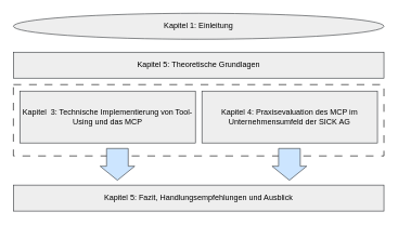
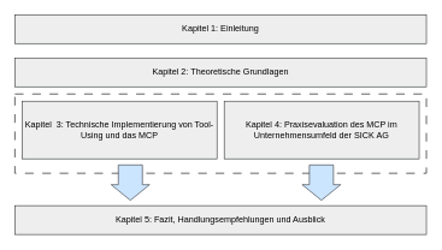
  <mxCell id="0" />
  <mxCell id="1" parent="0" />
  <mxCell id="2" value="" style="rounded=0;whiteSpace=wrap;html=1;dashed=1;dashPattern=12 12;" parent="1" vertex="1"><mxGeometry x="20" y="130" width="570" height="110" as="geometry" /></mxCell>
- <mxCell id="3" value="Kapitel 1: Einleitung" style="ellipse;whiteSpace=wrap;html=1;fillColor=#eeeeee;strokeColor=#36393d;" parent="1" vertex="1"><mxGeometry x="20" y="20" width="570" height="40" as="geometry" /></mxCell>
- <mxCell id="4" value="Kapitel 5: Theoretische Grundlagen" style="rounded=0;whiteSpace=wrap;html=1;fillColor=#eeeeee;strokeColor=#36393d;" parent="1" vertex="1"><mxGeometry x="20" y="80" width="570" height="40" as="geometry" /></mxCell>
+ <mxCell id="3" value="Kapitel 1: Einleitung" style="rounded=0;whiteSpace=wrap;html=1;fillColor=#eeeeee;strokeColor=#36393d;" parent="1" vertex="1"><mxGeometry x="20" y="20" width="570" height="40" as="geometry" /></mxCell>
+ <mxCell id="4" value="Kapitel 2: Theoretische Grundlagen" style="rounded=0;whiteSpace=wrap;html=1;fillColor=#eeeeee;strokeColor=#36393d;" parent="1" vertex="1"><mxGeometry x="20" y="80" width="570" height="40" as="geometry" /></mxCell>
  <mxCell id="5" value="Kapitel&amp;nbsp; 3: Technische Implementierung von Tool-Using und das MCP" style="rounded=0;whiteSpace=wrap;html=1;fillColor=#eeeeee;strokeColor=#36393d;" parent="1" vertex="1"><mxGeometry x="30" y="140" width="270" height="80" as="geometry" /></mxCell>
  <mxCell id="6" value="&lt;div&gt;&lt;br&gt;&lt;/div&gt;&lt;div&gt;Kapitel 4: Praxisevaluation des MCP im Unternehmensumfeld der SICK AG&lt;/div&gt;&lt;div&gt;&lt;br&gt;&lt;/div&gt;" style="rounded=0;whiteSpace=wrap;html=1;fillColor=#eeeeee;strokeColor=#36393d;" parent="1" vertex="1"><mxGeometry x="310" y="140" width="270" height="80" as="geometry" /></mxCell>
  <mxCell id="7" value="Kapitel 5: Fazit, Handlungsempfehlungen und Ausblick" style="rounded=0;whiteSpace=wrap;html=1;fillColor=#eeeeee;strokeColor=#36393d;" parent="1" vertex="1"><mxGeometry x="20" y="285" width="570" height="40" as="geometry" /></mxCell>
  <mxCell id="8" value="" style="shape=flexArrow;endArrow=classic;html=1;rounded=0;endWidth=18.889;endSize=6.892;width=33.333;fillColor=#cce5ff;strokeColor=#36393d;" parent="1" edge="1"><mxGeometry width="50" height="50" relative="1" as="geometry"><mxPoint x="444.58" y="228" as="sourcePoint" /><mxPoint x="444.58" y="278" as="targetPoint" /></mxGeometry></mxCell>
  <mxCell id="9" value="" style="shape=flexArrow;endArrow=classic;html=1;rounded=0;endWidth=18.889;endSize=6.892;width=33.333;fillColor=#cce5ff;strokeColor=#36393d;" parent="1" edge="1"><mxGeometry width="50" height="50" relative="1" as="geometry"><mxPoint x="180" y="228" as="sourcePoint" /><mxPoint x="180" y="278" as="targetPoint" /></mxGeometry></mxCell>
